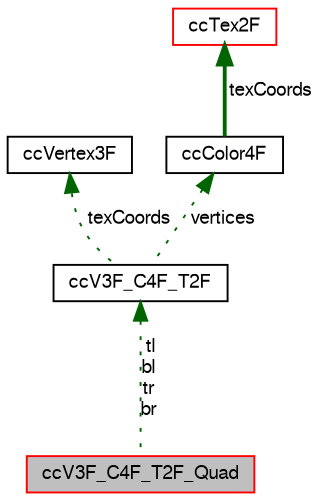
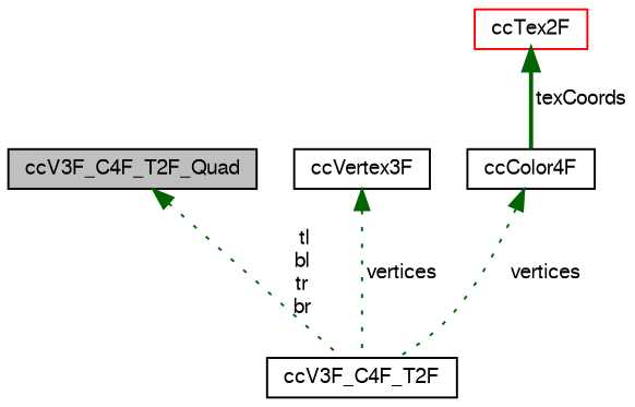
  digraph {
    node [color=black fontname=FreeSans fontsize=10 shape=record]
    edge [color=darkgreen dir=back fontname=FreeSans fontsize=10 labelfontname=FreeSans labelfontsize=10 style=dotted]
-   n1 [color=red fillcolor=grey75 fontcolor=black height=0.2 label=ccV3F_C4F_T2F_Quad style=filled width=0.4]
+   n1 [fillcolor=grey75 fontcolor=black height=0.2 label=ccV3F_C4F_T2F_Quad style=filled width=0.4]
    n2 [height=0.2 label=ccV3F_C4F_T2F width=0.4]
    n3 [height=0.2 label=ccVertex3F width=0.4]
    n4 [height=0.2 label=ccColor4F width=0.4]
    n5 [color=red height=0.2 label=ccTex2F width=0.4]
-   n2 -> n1 [label=" tl\nbl\ntr\nbr"]
-   n3 -> n2 [label=" texCoords"]
+   n1 -> n2 [label=" tl\nbl\ntr\nbr"]
+   n3 -> n2 [label=" vertices"]
    n4 -> n2 [label=" vertices"]
    n5 -> n4 [label=" texCoords" style=bold]
  }
